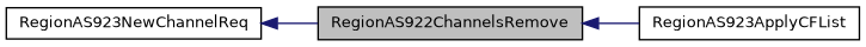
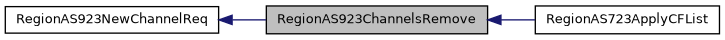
  digraph {
    rankdir=LR
    node [color=black fillcolor=white fontname=Helvetica fontsize=10 shape=record style=filled]
    edge [color=midnightblue dir=back fontname=Helvetica fontsize=10 labelfontname=Helvetica labelfontsize=10 style=solid]
-   n1 [fillcolor=grey75 fontcolor=black height=0.2 label=RegionAS922ChannelsRemove width=0.4]
-   n2 [height=0.2 label=RegionAS923ApplyCFList width=0.4]
+   n1 [fillcolor=grey75 fontcolor=black height=0.2 label=RegionAS923ChannelsRemove width=0.4]
+   n2 [height=0.2 label=RegionAS723ApplyCFList width=0.4]
    n3 [height=0.2 label=RegionAS923NewChannelReq width=0.4]
    n1 -> n2
    n3 -> n1
  }
